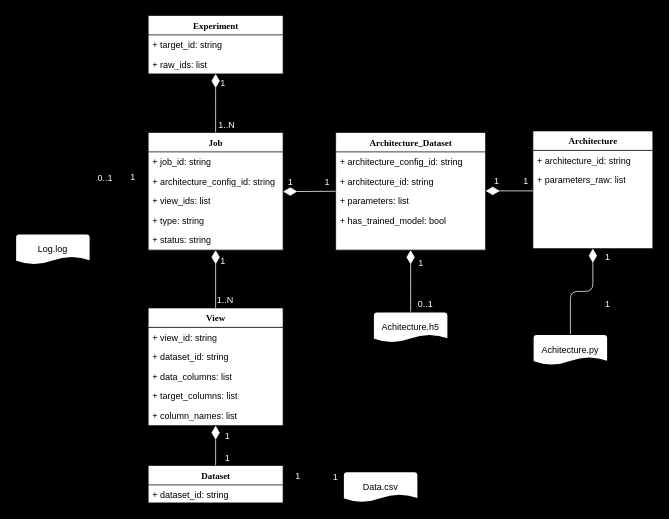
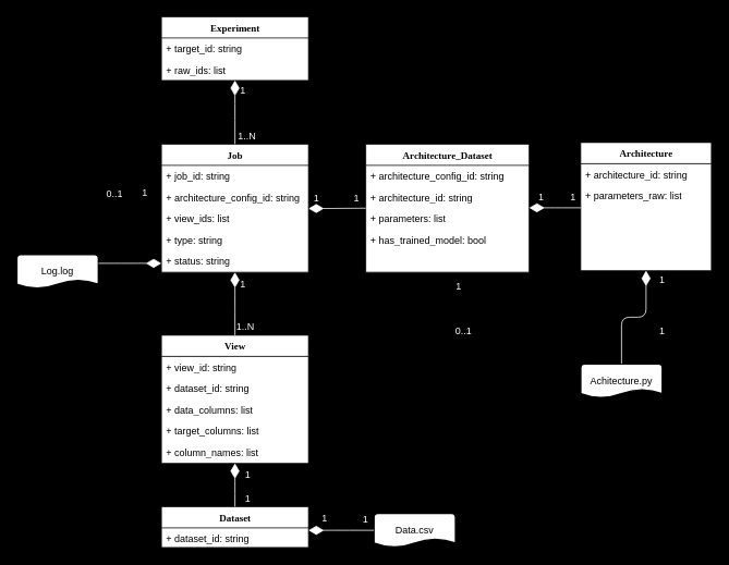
  <mxCell id="0" />
  <mxCell id="1" parent="0" />
  <mxCell id="2" value="Dataset" style="swimlane;html=1;fontStyle=1;align=center;verticalAlign=top;childLayout=stackLayout;horizontal=1;startSize=26;horizontalStack=0;resizeParent=1;resizeLast=0;collapsible=1;marginBottom=0;swimlaneFillColor=#ffffff;rounded=0;shadow=0;comic=0;labelBackgroundColor=none;strokeColor=#000000;strokeWidth=1;fillColor=#ffffff;fontFamily=Verdana;fontSize=12;fontColor=#000000;" parent="1" vertex="1"><mxGeometry x="197" y="620" width="180" height="50" as="geometry" /></mxCell>
  <mxCell id="3" value="+ dataset_id: string" style="text;html=1;strokeColor=none;fillColor=none;align=left;verticalAlign=top;spacingLeft=4;spacingRight=4;whiteSpace=wrap;overflow=hidden;rotatable=0;points=[[0,0.5],[1,0.5]];portConstraint=eastwest;" parent="2" vertex="1"><mxGeometry y="26" width="180" height="24" as="geometry" /></mxCell>
  <mxCell id="4" value="View" style="swimlane;html=1;fontStyle=1;align=center;verticalAlign=top;childLayout=stackLayout;horizontal=1;startSize=26;horizontalStack=0;resizeParent=1;resizeLast=0;collapsible=1;marginBottom=0;swimlaneFillColor=#ffffff;rounded=0;shadow=0;comic=0;labelBackgroundColor=none;strokeColor=#000000;strokeWidth=1;fillColor=#ffffff;fontFamily=Verdana;fontSize=12;fontColor=#000000;" parent="1" vertex="1"><mxGeometry x="197" y="410" width="180" height="157" as="geometry" /></mxCell>
  <mxCell id="5" value="+ view_id: string" style="text;html=1;strokeColor=none;fillColor=none;align=left;verticalAlign=top;spacingLeft=4;spacingRight=4;whiteSpace=wrap;overflow=hidden;rotatable=0;points=[[0,0.5],[1,0.5]];portConstraint=eastwest;" parent="4" vertex="1"><mxGeometry y="26" width="180" height="26" as="geometry" /></mxCell>
  <mxCell id="6" value="+ dataset_id: string" style="text;html=1;strokeColor=none;fillColor=none;align=left;verticalAlign=top;spacingLeft=4;spacingRight=4;whiteSpace=wrap;overflow=hidden;rotatable=0;points=[[0,0.5],[1,0.5]];portConstraint=eastwest;" parent="4" vertex="1"><mxGeometry y="52" width="180" height="26" as="geometry" /></mxCell>
  <mxCell id="7" value="+ data_columns: list" style="text;html=1;strokeColor=none;fillColor=none;align=left;verticalAlign=top;spacingLeft=4;spacingRight=4;whiteSpace=wrap;overflow=hidden;rotatable=0;points=[[0,0.5],[1,0.5]];portConstraint=eastwest;" parent="4" vertex="1"><mxGeometry y="78" width="180" height="26" as="geometry" /></mxCell>
  <mxCell id="8" value="+ target_columns: list" style="text;html=1;strokeColor=none;fillColor=none;align=left;verticalAlign=top;spacingLeft=4;spacingRight=4;whiteSpace=wrap;overflow=hidden;rotatable=0;points=[[0,0.5],[1,0.5]];portConstraint=eastwest;" parent="4" vertex="1"><mxGeometry y="104" width="180" height="26" as="geometry" /></mxCell>
  <mxCell id="9" value="+ column_names: list" style="text;html=1;strokeColor=none;fillColor=none;align=left;verticalAlign=top;spacingLeft=4;spacingRight=4;whiteSpace=wrap;overflow=hidden;rotatable=0;points=[[0,0.5],[1,0.5]];portConstraint=eastwest;" parent="4" vertex="1"><mxGeometry y="130" width="180" height="26" as="geometry" /></mxCell>
  <mxCell id="10" style="edgeStyle=elbowEdgeStyle;html=1;labelBackgroundColor=none;startFill=0;startSize=8;endArrow=diamondThin;endFill=1;endSize=16;fontFamily=Verdana;fontSize=12;elbow=vertical;fontColor=#FFFFFF;strokeColor=#FFFFFF;" parent="1" source="2" target="4" edge="1"><mxGeometry relative="1" as="geometry"><mxPoint x="117" y="586.882" as="sourcePoint" /></mxGeometry></mxCell>
  <mxCell id="11" value="1" style="text;html=1;strokeColor=none;fillColor=none;align=center;verticalAlign=middle;whiteSpace=wrap;rounded=0;fontColor=#FFFFFF;" parent="1" vertex="1"><mxGeometry x="283" y="600" width="40" height="20" as="geometry" /></mxCell>
  <mxCell id="12" value="1" style="text;html=1;strokeColor=none;fillColor=none;align=center;verticalAlign=middle;whiteSpace=wrap;rounded=0;fontColor=#FFFFFF;" parent="1" vertex="1"><mxGeometry x="283" y="571" width="40" height="20" as="geometry" /></mxCell>
  <mxCell id="13" value="Job" style="swimlane;html=1;fontStyle=1;align=center;verticalAlign=top;childLayout=stackLayout;horizontal=1;startSize=26;horizontalStack=0;resizeParent=1;resizeLast=0;collapsible=1;marginBottom=0;swimlaneFillColor=#ffffff;rounded=0;shadow=0;comic=0;labelBackgroundColor=none;strokeColor=#000000;strokeWidth=1;fillColor=#ffffff;fontFamily=Verdana;fontSize=12;fontColor=#000000;" parent="1" vertex="1"><mxGeometry x="197" y="176" width="180" height="157" as="geometry" /></mxCell>
  <mxCell id="14" value="+ job_id: string" style="text;html=1;strokeColor=none;fillColor=none;align=left;verticalAlign=top;spacingLeft=4;spacingRight=4;whiteSpace=wrap;overflow=hidden;rotatable=0;points=[[0,0.5],[1,0.5]];portConstraint=eastwest;" parent="13" vertex="1"><mxGeometry y="26" width="180" height="26" as="geometry" /></mxCell>
  <mxCell id="15" value="+ architecture_config_id: string" style="text;html=1;strokeColor=none;fillColor=none;align=left;verticalAlign=top;spacingLeft=4;spacingRight=4;whiteSpace=wrap;overflow=hidden;rotatable=0;points=[[0,0.5],[1,0.5]];portConstraint=eastwest;" parent="13" vertex="1"><mxGeometry y="52" width="180" height="26" as="geometry" /></mxCell>
  <mxCell id="16" value="+ view_ids: list" style="text;html=1;strokeColor=none;fillColor=none;align=left;verticalAlign=top;spacingLeft=4;spacingRight=4;whiteSpace=wrap;overflow=hidden;rotatable=0;points=[[0,0.5],[1,0.5]];portConstraint=eastwest;" parent="13" vertex="1"><mxGeometry y="78" width="180" height="26" as="geometry" /></mxCell>
  <mxCell id="17" value="+ type: string" style="text;html=1;strokeColor=none;fillColor=none;align=left;verticalAlign=top;spacingLeft=4;spacingRight=4;whiteSpace=wrap;overflow=hidden;rotatable=0;points=[[0,0.5],[1,0.5]];portConstraint=eastwest;" parent="13" vertex="1"><mxGeometry y="104" width="180" height="26" as="geometry" /></mxCell>
  <mxCell id="18" value="+ status: string" style="text;html=1;strokeColor=none;fillColor=none;align=left;verticalAlign=top;spacingLeft=4;spacingRight=4;whiteSpace=wrap;overflow=hidden;rotatable=0;points=[[0,0.5],[1,0.5]];portConstraint=eastwest;" parent="13" vertex="1"><mxGeometry y="130" width="180" height="26" as="geometry" /></mxCell>
  <mxCell id="19" style="edgeStyle=elbowEdgeStyle;html=1;labelBackgroundColor=none;startFill=0;startSize=8;endArrow=diamondThin;endFill=1;endSize=16;fontFamily=Verdana;fontSize=12;elbow=vertical;exitX=0.5;exitY=0;exitDx=0;exitDy=0;entryX=0.5;entryY=1;entryDx=0;entryDy=0;fontColor=#FFFFFF;strokeColor=#FFFFFF;" parent="1" source="4" target="13" edge="1"><mxGeometry relative="1" as="geometry"><mxPoint x="377" y="380" as="sourcePoint" /><mxPoint x="277" y="332" as="targetPoint" /></mxGeometry></mxCell>
  <mxCell id="20" value="Architecture_Dataset" style="swimlane;html=1;fontStyle=1;align=center;verticalAlign=top;childLayout=stackLayout;horizontal=1;startSize=26;horizontalStack=0;resizeParent=1;resizeLast=0;collapsible=1;marginBottom=0;swimlaneFillColor=#ffffff;rounded=0;shadow=0;comic=0;labelBackgroundColor=none;strokeColor=#000000;strokeWidth=1;fillColor=#ffffff;fontFamily=Verdana;fontSize=12;fontColor=#000000;" parent="1" vertex="1"><mxGeometry x="447" y="176" width="200" height="157" as="geometry" /></mxCell>
  <mxCell id="21" value="+ architecture_config_id: string" style="text;html=1;strokeColor=none;fillColor=none;align=left;verticalAlign=top;spacingLeft=4;spacingRight=4;whiteSpace=wrap;overflow=hidden;rotatable=0;points=[[0,0.5],[1,0.5]];portConstraint=eastwest;" parent="20" vertex="1"><mxGeometry y="26" width="200" height="26" as="geometry" /></mxCell>
  <mxCell id="22" value="+ architecture_id: string" style="text;html=1;strokeColor=none;fillColor=none;align=left;verticalAlign=top;spacingLeft=4;spacingRight=4;whiteSpace=wrap;overflow=hidden;rotatable=0;points=[[0,0.5],[1,0.5]];portConstraint=eastwest;" parent="20" vertex="1"><mxGeometry y="52" width="200" height="26" as="geometry" /></mxCell>
  <mxCell id="23" value="+ parameters: list" style="text;html=1;strokeColor=none;fillColor=none;align=left;verticalAlign=top;spacingLeft=4;spacingRight=4;whiteSpace=wrap;overflow=hidden;rotatable=0;points=[[0,0.5],[1,0.5]];portConstraint=eastwest;" parent="20" vertex="1"><mxGeometry y="78" width="200" height="26" as="geometry" /></mxCell>
  <mxCell id="24" value="+ has_trained_model: bool" style="text;html=1;strokeColor=none;fillColor=none;align=left;verticalAlign=top;spacingLeft=4;spacingRight=4;whiteSpace=wrap;overflow=hidden;rotatable=0;points=[[0,0.5],[1,0.5]];portConstraint=eastwest;" parent="20" vertex="1"><mxGeometry y="104" width="200" height="26" as="geometry" /></mxCell>
  <mxCell id="25" value="Experiment" style="swimlane;html=1;fontStyle=1;align=center;verticalAlign=top;childLayout=stackLayout;horizontal=1;startSize=26;horizontalStack=0;resizeParent=1;resizeLast=0;collapsible=1;marginBottom=0;swimlaneFillColor=#ffffff;rounded=0;shadow=0;comic=0;labelBackgroundColor=none;strokeColor=#000000;strokeWidth=1;fillColor=#ffffff;fontFamily=Verdana;fontSize=12;fontColor=#000000;" parent="1" vertex="1"><mxGeometry x="197" y="20" width="180" height="78" as="geometry" /></mxCell>
  <mxCell id="26" value="+ target_id: string" style="text;html=1;strokeColor=none;fillColor=none;align=left;verticalAlign=top;spacingLeft=4;spacingRight=4;whiteSpace=wrap;overflow=hidden;rotatable=0;points=[[0,0.5],[1,0.5]];portConstraint=eastwest;" parent="25" vertex="1"><mxGeometry y="26" width="180" height="26" as="geometry" /></mxCell>
  <mxCell id="27" value="+ raw_ids: list" style="text;html=1;strokeColor=none;fillColor=none;align=left;verticalAlign=top;spacingLeft=4;spacingRight=4;whiteSpace=wrap;overflow=hidden;rotatable=0;points=[[0,0.5],[1,0.5]];portConstraint=eastwest;" parent="25" vertex="1"><mxGeometry y="52" width="180" height="26" as="geometry" /></mxCell>
  <mxCell id="28" style="edgeStyle=elbowEdgeStyle;html=1;labelBackgroundColor=none;startFill=0;startSize=8;endArrow=diamondThin;endFill=1;endSize=16;fontFamily=Verdana;fontSize=12;elbow=vertical;exitX=0;exitY=0.5;exitDx=0;exitDy=0;fontColor=#FFFFFF;strokeColor=#FFFFFF;" parent="1" source="20" target="16" edge="1"><mxGeometry relative="1" as="geometry"><mxPoint x="417" y="300" as="sourcePoint" /><mxPoint x="287" y="429" as="targetPoint" /></mxGeometry></mxCell>
  <mxCell id="29" style="edgeStyle=elbowEdgeStyle;html=1;labelBackgroundColor=none;startFill=0;startSize=8;endArrow=diamondThin;endFill=1;endSize=16;fontFamily=Verdana;fontSize=12;elbow=vertical;entryX=0.5;entryY=1;entryDx=0;entryDy=0;exitX=0.5;exitY=0;exitDx=0;exitDy=0;fontColor=#FFFFFF;strokeColor=#FFFFFF;" parent="1" source="13" target="25" edge="1"><mxGeometry relative="1" as="geometry"><mxPoint x="437" y="150" as="sourcePoint" /><mxPoint x="287" y="342" as="targetPoint" /></mxGeometry></mxCell>
  <mxCell id="30" value="1" style="text;html=1;strokeColor=none;fillColor=none;align=center;verticalAlign=middle;whiteSpace=wrap;rounded=0;labelBackgroundColor=none;fontColor=#FFFFFF;" parent="1" vertex="1"><mxGeometry x="416" y="231.5" width="40" height="20" as="geometry" /></mxCell>
  <mxCell id="31" value="1" style="text;html=1;strokeColor=none;fillColor=none;align=center;verticalAlign=middle;whiteSpace=wrap;rounded=0;fontColor=#FFFFFF;" parent="1" vertex="1"><mxGeometry x="277" y="100" width="40" height="20" as="geometry" /></mxCell>
  <mxCell id="32" value="1..N" style="text;html=1;strokeColor=none;fillColor=none;align=center;verticalAlign=middle;whiteSpace=wrap;rounded=0;fontColor=#FFFFFF;" parent="1" vertex="1"><mxGeometry x="282" y="156" width="40" height="20" as="geometry" /></mxCell>
  <mxCell id="33" value="1" style="text;html=1;strokeColor=none;fillColor=none;align=center;verticalAlign=middle;whiteSpace=wrap;rounded=0;fontColor=#FFFFFF;" parent="1" vertex="1"><mxGeometry x="277" y="338" width="40" height="20" as="geometry" /></mxCell>
  <mxCell id="34" value="1..N" style="text;html=1;strokeColor=none;fillColor=none;align=center;verticalAlign=middle;whiteSpace=wrap;rounded=0;fontColor=#FFFFFF;" parent="1" vertex="1"><mxGeometry x="280" y="390" width="40" height="20" as="geometry" /></mxCell>
  <mxCell id="35" value="Architecture" style="swimlane;html=1;fontStyle=1;align=center;verticalAlign=top;childLayout=stackLayout;horizontal=1;startSize=26;horizontalStack=0;resizeParent=1;resizeLast=0;collapsible=1;marginBottom=0;swimlaneFillColor=#ffffff;rounded=0;shadow=0;comic=0;labelBackgroundColor=none;strokeColor=#000000;strokeWidth=1;fillColor=#ffffff;fontFamily=Verdana;fontSize=12;fontColor=#000000;" parent="1" vertex="1"><mxGeometry x="710" y="174" width="160" height="157" as="geometry" /></mxCell>
  <mxCell id="36" value="+ architecture_id: string" style="text;html=1;strokeColor=none;fillColor=none;align=left;verticalAlign=top;spacingLeft=4;spacingRight=4;whiteSpace=wrap;overflow=hidden;rotatable=0;points=[[0,0.5],[1,0.5]];portConstraint=eastwest;" parent="35" vertex="1"><mxGeometry y="26" width="160" height="26" as="geometry" /></mxCell>
  <mxCell id="37" value="+ parameters_raw: list" style="text;html=1;strokeColor=none;fillColor=none;align=left;verticalAlign=top;spacingLeft=4;spacingRight=4;whiteSpace=wrap;overflow=hidden;rotatable=0;points=[[0,0.5],[1,0.5]];portConstraint=eastwest;" parent="35" vertex="1"><mxGeometry y="52" width="160" height="26" as="geometry" /></mxCell>
  <mxCell id="38" style="edgeStyle=elbowEdgeStyle;html=1;labelBackgroundColor=none;startFill=0;startSize=8;endArrow=diamondThin;endFill=1;endSize=16;fontFamily=Verdana;fontSize=12;elbow=vertical;fontColor=#FFFFFF;strokeColor=#FFFFFF;" parent="1" source="35" target="20" edge="1"><mxGeometry relative="1" as="geometry"><mxPoint x="737" y="253" as="sourcePoint" /><mxPoint x="667" y="253" as="targetPoint" /></mxGeometry></mxCell>
  <mxCell id="39" value="1" style="text;html=1;strokeColor=none;fillColor=none;align=center;verticalAlign=middle;whiteSpace=wrap;rounded=0;labelBackgroundColor=none;fontColor=#FFFFFF;" parent="1" vertex="1"><mxGeometry x="367" y="232" width="40" height="20" as="geometry" /></mxCell>
  <mxCell id="40" value="1" style="text;html=1;strokeColor=none;fillColor=none;align=center;verticalAlign=middle;whiteSpace=wrap;rounded=0;fontColor=#FFFFFF;" parent="1" vertex="1"><mxGeometry x="681" y="231" width="40" height="20" as="geometry" /></mxCell>
  <mxCell id="41" value="1" style="text;html=1;strokeColor=none;fillColor=none;align=center;verticalAlign=middle;whiteSpace=wrap;rounded=0;fontColor=#FFFFFF;" parent="1" vertex="1"><mxGeometry x="642" y="231" width="40" height="20" as="geometry" /></mxCell>
  <mxCell id="42" value="Achitecture.py" style="strokeWidth=2;html=1;shape=mxgraph.flowchart.document2;whiteSpace=wrap;size=0.25;" parent="1" vertex="1"><mxGeometry x="710" y="445" width="100" height="42" as="geometry" /></mxCell>
  <mxCell id="43" style="edgeStyle=elbowEdgeStyle;html=1;labelBackgroundColor=none;startFill=0;startSize=8;endArrow=diamondThin;endFill=1;endSize=16;fontFamily=Verdana;fontSize=12;elbow=vertical;fontColor=#FFFFFF;strokeColor=#FFFFFF;" parent="1" source="42" target="35" edge="1"><mxGeometry relative="1" as="geometry"><mxPoint x="1110" y="320" as="sourcePoint" /><mxPoint x="1000" y="320" as="targetPoint" /></mxGeometry></mxCell>
  <mxCell id="44" value="1" style="text;html=1;strokeColor=none;fillColor=none;align=center;verticalAlign=middle;whiteSpace=wrap;rounded=0;fontColor=#FFFFFF;" parent="1" vertex="1"><mxGeometry x="790" y="333" width="40" height="20" as="geometry" /></mxCell>
  <mxCell id="45" value="1" style="text;html=1;strokeColor=none;fillColor=none;align=center;verticalAlign=middle;whiteSpace=wrap;rounded=0;fontColor=#FFFFFF;" parent="1" vertex="1"><mxGeometry x="790" y="395" width="40" height="20" as="geometry" /></mxCell>
- <mxCell id="46" value="Achitecture.h5" style="strokeWidth=2;html=1;shape=mxgraph.flowchart.document2;whiteSpace=wrap;size=0.25;" parent="1" vertex="1"><mxGeometry x="497" y="415" width="100" height="42" as="geometry" /></mxCell>
- <mxCell id="47" style="edgeStyle=elbowEdgeStyle;html=1;labelBackgroundColor=none;startFill=0;startSize=8;endArrow=diamondThin;endFill=1;endSize=16;fontFamily=Verdana;fontSize=12;elbow=vertical;fontColor=#FFFFFF;strokeColor=#FFFFFF;" parent="1" source="46" target="20" edge="1"><mxGeometry relative="1" as="geometry"><mxPoint x="647" y="370" as="sourcePoint" /><mxPoint x="587" y="370" as="targetPoint" /></mxGeometry></mxCell>
  <mxCell id="48" value="1" style="text;html=1;strokeColor=none;fillColor=none;align=center;verticalAlign=middle;whiteSpace=wrap;rounded=0;fontColor=#FFFFFF;" parent="1" vertex="1"><mxGeometry x="541" y="340.5" width="40" height="20" as="geometry" /></mxCell>
  <mxCell id="49" value="0..1" style="text;html=1;strokeColor=none;fillColor=none;align=center;verticalAlign=middle;whiteSpace=wrap;rounded=0;fontColor=#FFFFFF;" parent="1" vertex="1"><mxGeometry x="547" y="395" width="40" height="20" as="geometry" /></mxCell>
  <mxCell id="50" value="Log.log" style="strokeWidth=2;html=1;shape=mxgraph.flowchart.document2;whiteSpace=wrap;size=0.25;" parent="1" vertex="1"><mxGeometry x="20" y="311" width="100" height="42" as="geometry" /></mxCell>
+ <mxCell id="51" style="edgeStyle=elbowEdgeStyle;html=1;labelBackgroundColor=none;startFill=0;startSize=8;endArrow=diamondThin;endFill=1;endSize=16;fontFamily=Verdana;fontSize=12;elbow=vertical;fontColor=#FFFFFF;strokeColor=#FFFFFF;" parent="1" source="50" target="13" edge="1"><mxGeometry relative="1" as="geometry"><mxPoint x="557" y="425" as="sourcePoint" /><mxPoint x="557" y="343" as="targetPoint" /></mxGeometry></mxCell>
  <mxCell id="52" value="0..1" style="text;html=1;strokeColor=none;fillColor=none;align=center;verticalAlign=middle;whiteSpace=wrap;rounded=0;fontColor=#FFFFFF;" parent="1" vertex="1"><mxGeometry x="120" y="227" width="40" height="20" as="geometry" /></mxCell>
  <mxCell id="53" value="1" style="text;html=1;strokeColor=none;fillColor=none;align=center;verticalAlign=middle;whiteSpace=wrap;rounded=0;fontColor=#FFFFFF;" parent="1" vertex="1"><mxGeometry x="157" y="226" width="40" height="20" as="geometry" /></mxCell>
  <mxCell id="54" value="Data.csv" style="strokeWidth=2;html=1;shape=mxgraph.flowchart.document2;whiteSpace=wrap;size=0.25;" parent="1" vertex="1"><mxGeometry x="457" y="628" width="100" height="42" as="geometry" /></mxCell>
+ <mxCell id="55" style="edgeStyle=elbowEdgeStyle;html=1;labelBackgroundColor=none;startFill=0;startSize=8;endArrow=diamondThin;endFill=1;endSize=16;fontFamily=Verdana;fontSize=12;elbow=vertical;fontColor=#FFFFFF;strokeColor=#FFFFFF;" parent="1" source="54" target="2" edge="1"><mxGeometry relative="1" as="geometry"><mxPoint x="507" y="699" as="sourcePoint" /><mxPoint x="397" y="699" as="targetPoint" /></mxGeometry></mxCell>
  <mxCell id="56" value="1" style="text;html=1;strokeColor=none;fillColor=none;align=center;verticalAlign=middle;whiteSpace=wrap;rounded=0;fontColor=#FFFFFF;" parent="1" vertex="1"><mxGeometry x="377" y="625" width="40" height="20" as="geometry" /></mxCell>
  <mxCell id="57" value="1" style="text;html=1;strokeColor=none;fillColor=none;align=center;verticalAlign=middle;whiteSpace=wrap;rounded=0;fontColor=#FFFFFF;" parent="1" vertex="1"><mxGeometry x="427" y="626" width="40" height="20" as="geometry" /></mxCell>
